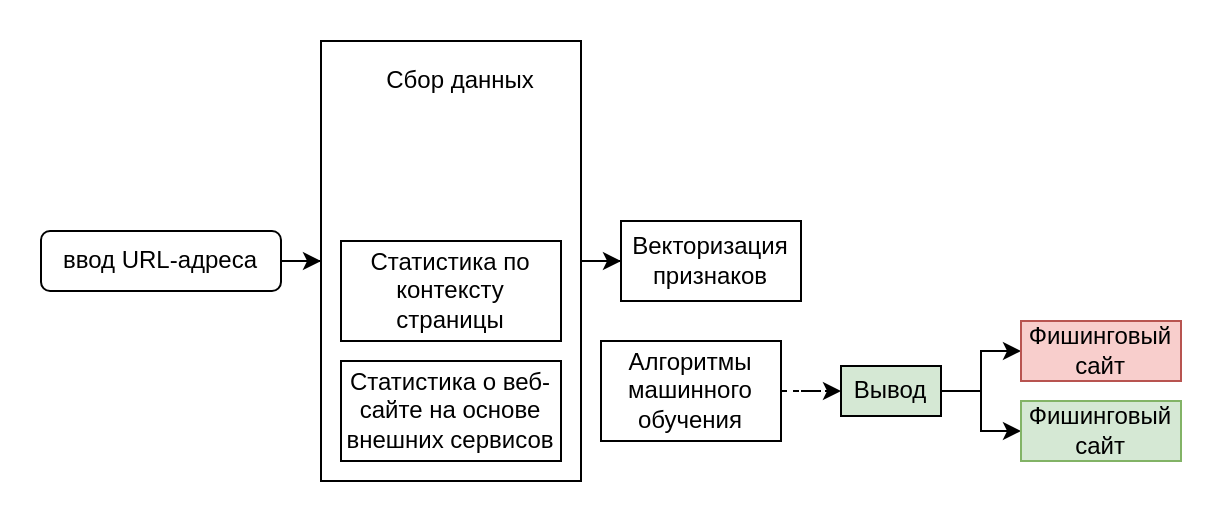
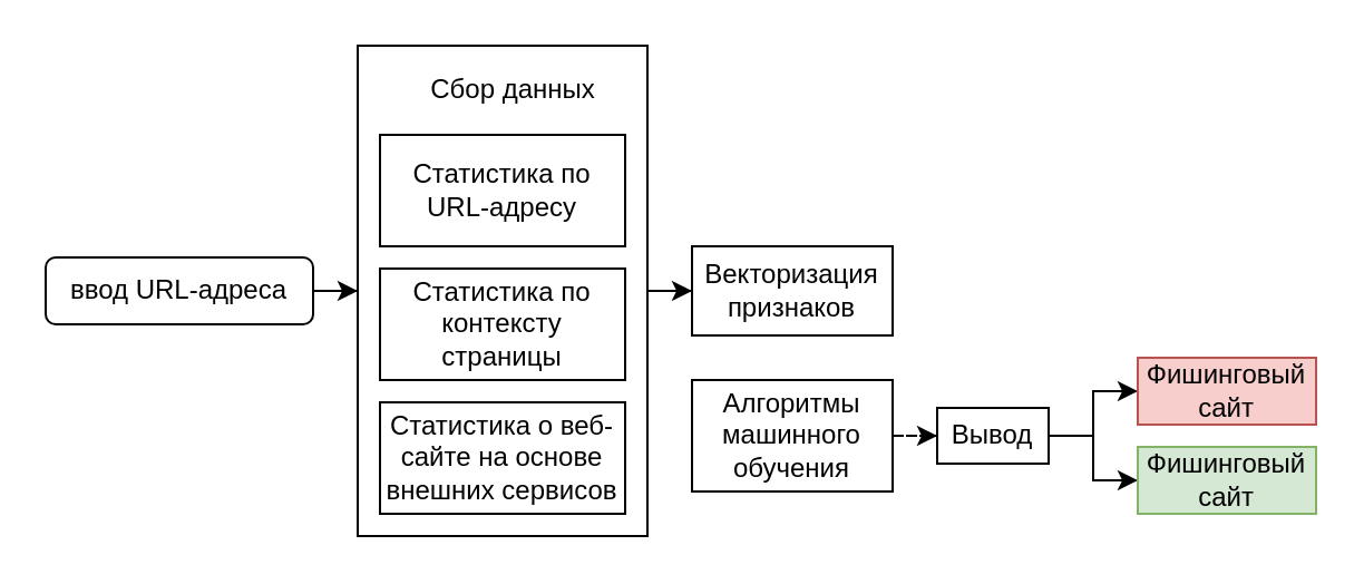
  <mxCell id="0" />
  <mxCell id="1" parent="0" />
  <mxCell id="2" value="" style="edgeStyle=orthogonalEdgeStyle;rounded=0;orthogonalLoop=1;jettySize=auto;html=1;" edge="1" parent="1" source="3" target="5"><mxGeometry relative="1" as="geometry" /></mxCell>
  <mxCell id="3" value="ввод URL-адреса" style="whiteSpace=wrap;html=1;rounded=1;" vertex="1" parent="1"><mxGeometry x="20" y="115" width="120" height="30" as="geometry" /></mxCell>
  <mxCell id="4" value="" style="edgeStyle=orthogonalEdgeStyle;rounded=0;orthogonalLoop=1;jettySize=auto;html=1;" edge="1" parent="1" source="5" target="10"><mxGeometry relative="1" as="geometry" /></mxCell>
  <mxCell id="5" value="" style="rounded=0;whiteSpace=wrap;html=1;" vertex="1" parent="1"><mxGeometry x="160" y="20" width="130" height="220" as="geometry" /></mxCell>
+ <mxCell id="6" value="Статистика по URL-адресу" style="rounded=0;whiteSpace=wrap;html=1;" vertex="1" parent="1"><mxGeometry x="170" y="60" width="110" height="50" as="geometry" /></mxCell>
  <mxCell id="7" value="Статистика по контексту страницы&lt;span style=&quot;color: rgba(0 , 0 , 0 , 0) ; font-family: monospace ; font-size: 0px&quot;&gt;%3CmxGraphModel%3E%3Croot%3E%3CmxCell%20id%3D%220%22%2F%3E%3CmxCell%20id%3D%221%22%20parent%3D%220%22%2F%3E%3CmxCell%20id%3D%222%22%20value%3D%22%D1%85%D0%B0%D1%80%D0%B0%D0%BA%D1%82%D0%B5%D1%80%D0%B8%D1%81%D1%82%D0%B8%D0%BA%D0%B8%20%D0%BF%D0%BE%20%D1%81%D1%82%D1%80%D0%BE%D0%BA%D0%B5%20URL-%D0%B0%D0%B4%D1%80%D0%B5%D1%81%D0%B0%26lt%3Bspan%20style%3D%26quot%3Bcolor%3A%20rgba(0%20%2C%200%20%2C%200%20%2C%200)%20%3B%20font-family%3A%20monospace%20%3B%20font-size%3A%200px%26quot%3B%26gt%3B%253CmxGraphModel%253E%253Croot%253E%253CmxCell%2520id%253D%25220%2522%252F%253E%253CmxCell%2520id%253D%25221%2522%2520parent%253D%25220%2522%252F%253E%253CmxCell%2520id%253D%25222%2522%2520value%253D%2522%25D0%259F%25D1%2580%25D0%25B8%25D0%25B2%25D0%25B5%25D0%25B4%25D0%25B5%25D0%25BD%25D0%25B8%25D0%25B5%2520%25D0%25B4%25D0%25B0%25D0%25BD%25D0%25BD%25D1%258B%25D1%2585%2520%25D0%25BA%2520%25D0%25B5%25D0%25B4%25D0%25B8%25D0%25BD%25D0%25BE%25D0%25BC%25D1%2583%2520%25D0%25B2%25D0%25B8%25D0%25B4%25D1%2583%2522%2520style%253D%2522rounded%253D0%253BwhiteSpace%253Dwrap%253Bhtml%253D1%253B%2522%2520vertex%253D%25221%2522%2520parent%253D%25221%2522%253E%253CmxGeometry%2520x%253D%252270%2522%2520y%253D%2522360%2522%2520width%253D%2522120%2522%2520height%253D%252260%2522%2520as%253D%2522geometry%2522%252F%253E%253C%252FmxCell%253E%253C%252Froot%253E%253C%252FmxGraphModel%253E%26lt%3B%2Fspan%26gt%3B%22%20style%3D%22rounded%3D0%3BwhiteSpace%3Dwrap%3Bhtml%3D1%3B%22%20vertex%3D%221%22%20parent%3D%221%22%3E%3CmxGeometry%20x%3D%22190%22%20y%3D%2280%22%20width%3D%22120%22%20height%3D%2260%22%20as%3D%22geometry%22%2F%3E%3C%2FmxCell%3E%3C%2Froot%3E%3C%2FmxGraphModel%3E&lt;/span&gt;" style="rounded=0;whiteSpace=wrap;html=1;" vertex="1" parent="1"><mxGeometry x="170" y="120" width="110" height="50" as="geometry" /></mxCell>
  <mxCell id="8" value="Статистика о веб-сайте на основе внешних сервисов&lt;span style=&quot;color: rgba(0 , 0 , 0 , 0) ; font-family: monospace ; font-size: 0px&quot;&gt;%3CmxGraphModel%3E%3Croot%3E%3CmxCell%20id%3D%220%22%2F%3E%3CmxCell%20id%3D%221%22%20parent%3D%220%22%2F%3E%3CmxCell%20id%3D%222%22%20value%3D%22%D1%85%D0%B0%D1%80%D0%B0%D0%BA%D1%82%D0%B5%D1%80%D0%B8%D1%81%D1%82%D0%B8%D0%BA%D0%B8%20%D0%BF%D0%BE%20%D1%81%D1%82%D1%80%D0%BE%D0%BA%D0%B5%20URL-%D0%B0%D0%B4%D1%80%D0%B5%D1%81%D0%B0%26lt%3Bspan%20style%3D%26quot%3Bcolor%3A%20rgba(0%20%2C%200%20%2C%200%20%2C%200)%20%3B%20font-family%3A%20monospace%20%3B%20font-size%3A%200px%26quot%3B%26gt%3B%253CmxGraphModel%253E%253Croot%253E%253CmxCell%2520id%253D%25220%2522%252F%253E%253CmxCell%2520id%253D%25221%2522%2520parent%253D%25220%2522%252F%253E%253CmxCell%2520id%253D%25222%2522%2520value%253D%2522%25D0%259F%25D1%2580%25D0%25B8%25D0%25B2%25D0%25B5%25D0%25B4%25D0%25B5%25D0%25BD%25D0%25B8%25D0%25B5%2520%25D0%25B4%25D0%25B0%25D0%25BD%25D0%25BD%25D1%258B%25D1%2585%2520%25D0%25BA%2520%25D0%25B5%25D0%25B4%25D0%25B8%25D0%25BD%25D0%25BE%25D0%25BC%25D1%2583%2520%25D0%25B2%25D0%25B8%25D0%25B4%25D1%2583%2522%2520style%253D%2522rounded%253D0%253BwhiteSpace%253Dwrap%253Bhtml%253D1%253B%2522%2520vertex%253D%25221%2522%2520parent%253D%25221%2522%253E%253CmxGeometry%2520x%253D%252270%2522%2520y%253D%2522360%2522%2520width%253D%2522120%2522%2520height%253D%252260%2522%2520as%253D%2522geometry%2522%252F%253E%253C%252FmxCell%253E%253C%252Froot%253E%253C%252FmxGraphModel%253E%26lt%3B%2Fspan%26gt%3B%22%20style%3D%22rounded%3D0%3BwhiteSpace%3Dwrap%3Bhtml%3D1%3B%22%20vertex%3D%221%22%20parent%3D%221%22%3E%3CmxGeometry%20x%3D%22190%22%20y%3D%2280%22%20width%3D%22120%22%20height%3D%2260%22%20as%3D%22geometry%22%2F%3E%3C%2FmxCell%3E%3C%2Froot%3E%3C%2FmxGraphModel%3E&lt;/span&gt;" style="rounded=0;whiteSpace=wrap;html=1;" vertex="1" parent="1"><mxGeometry x="170" y="180" width="110" height="50" as="geometry" /></mxCell>
  <mxCell id="9" value="Сбор данных" style="text;html=1;strokeColor=none;fillColor=none;align=center;verticalAlign=middle;whiteSpace=wrap;rounded=0;" vertex="1" parent="1"><mxGeometry x="185" y="30" width="90" height="20" as="geometry" /></mxCell>
  <mxCell id="10" value="Векторизация признаков" style="rounded=0;whiteSpace=wrap;html=1;" vertex="1" parent="1"><mxGeometry x="310" y="110" width="90" height="40" as="geometry" /></mxCell>
  <mxCell id="11" value="" style="edgeStyle=orthogonalEdgeStyle;rounded=0;orthogonalLoop=1;jettySize=auto;html=1;dashed=1;" edge="1" parent="1" source="12" target="15"><mxGeometry relative="1" as="geometry" /></mxCell>
- <mxCell id="12" value="Алгоритмы машинного обучения" style="rounded=0;whiteSpace=wrap;html=1;" vertex="1" parent="1"><mxGeometry x="300" y="170" width="90" height="50" as="geometry" /></mxCell>
+ <mxCell id="12" value="Алгоритмы машинного обучения" style="rounded=0;whiteSpace=wrap;html=1;" vertex="1" parent="1"><mxGeometry x="310" y="170" width="90" height="50" as="geometry" /></mxCell>
  <mxCell id="13" value="" style="edgeStyle=orthogonalEdgeStyle;rounded=0;orthogonalLoop=1;jettySize=auto;html=1;" edge="1" parent="1" source="15" target="16"><mxGeometry relative="1" as="geometry" /></mxCell>
  <mxCell id="14" style="edgeStyle=orthogonalEdgeStyle;rounded=0;orthogonalLoop=1;jettySize=auto;html=1;exitX=1;exitY=0.5;exitDx=0;exitDy=0;entryX=0;entryY=0.5;entryDx=0;entryDy=0;" edge="1" parent="1" source="15" target="17"><mxGeometry relative="1" as="geometry" /></mxCell>
- <mxCell id="15" value="Вывод" style="rounded=0;whiteSpace=wrap;html=1;fillColor=#d5e8d4;" vertex="1" parent="1"><mxGeometry x="420" y="182.5" width="50" height="25" as="geometry" /></mxCell>
+ <mxCell id="15" value="Вывод" style="rounded=0;whiteSpace=wrap;html=1;" vertex="1" parent="1"><mxGeometry x="420" y="182.5" width="50" height="25" as="geometry" /></mxCell>
  <mxCell id="16" value="Фишинговый сайт" style="rounded=0;whiteSpace=wrap;html=1;fillColor=#f8cecc;strokeColor=#b85450;" vertex="1" parent="1"><mxGeometry x="510" y="160" width="80" height="30" as="geometry" /></mxCell>
  <mxCell id="17" value="Фишинговый сайт" style="rounded=0;whiteSpace=wrap;html=1;fillColor=#d5e8d4;strokeColor=#82b366;" vertex="1" parent="1"><mxGeometry x="510" y="200" width="80" height="30" as="geometry" /></mxCell>
